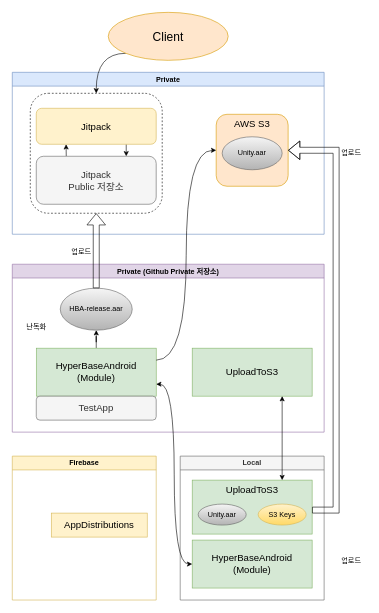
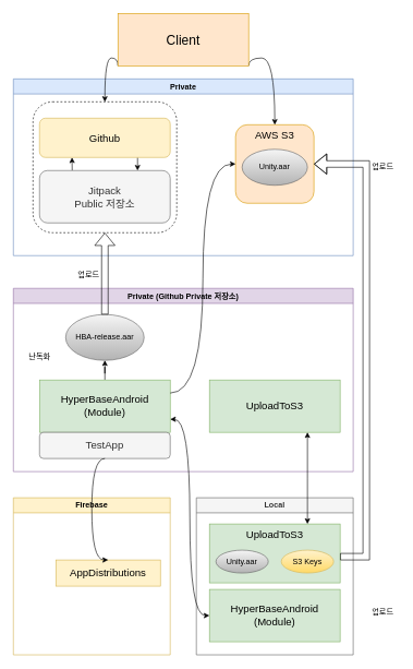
  <mxCell id="0" />
  <mxCell id="1" parent="0" />
  <mxCell id="2" value="Private" style="swimlane;whiteSpace=wrap;html=1;fillColor=#dae8fc;strokeColor=#6c8ebf;" vertex="1" parent="1"><mxGeometry x="20" y="120" width="520" height="270" as="geometry" /></mxCell>
  <mxCell id="3" value="AWS S3" style="rounded=1;whiteSpace=wrap;html=1;fontSize=16;fillColor=#ffe6cc;strokeColor=#d79b00;horizontal=1;verticalAlign=top;" vertex="1" parent="2"><mxGeometry x="340" y="70" width="120" height="120" as="geometry" /></mxCell>
  <mxCell id="4" style="edgeStyle=orthogonalEdgeStyle;rounded=0;orthogonalLoop=1;jettySize=auto;html=1;exitX=0.75;exitY=1;exitDx=0;exitDy=0;entryX=0.75;entryY=0;entryDx=0;entryDy=0;" edge="1" parent="2" source="5" target="7"><mxGeometry relative="1" as="geometry" /></mxCell>
- <mxCell id="5" value="Jitpack" style="rounded=1;whiteSpace=wrap;html=1;fontSize=16;fillColor=#fff2cc;strokeColor=#d6b656;" vertex="1" parent="2"><mxGeometry x="40" y="60" width="200" height="60" as="geometry" /></mxCell>
+ <mxCell id="5" value="Github" style="rounded=1;whiteSpace=wrap;html=1;fontSize=16;fillColor=#fff2cc;strokeColor=#d6b656;" vertex="1" parent="2"><mxGeometry x="40" y="60" width="200" height="60" as="geometry" /></mxCell>
  <mxCell id="6" style="edgeStyle=orthogonalEdgeStyle;rounded=0;orthogonalLoop=1;jettySize=auto;html=1;exitX=0.25;exitY=0;exitDx=0;exitDy=0;" edge="1" parent="2" source="7"><mxGeometry relative="1" as="geometry"><mxPoint x="89.667" y="120" as="targetPoint" /></mxGeometry></mxCell>
  <mxCell id="7" value="Jitpack&lt;br style=&quot;font-size: 16px;&quot;&gt;Public 저장소" style="rounded=1;whiteSpace=wrap;html=1;fontSize=16;fillColor=#f5f5f5;fontColor=#333333;strokeColor=#666666;" vertex="1" parent="2"><mxGeometry x="40" y="140" width="200" height="80" as="geometry" /></mxCell>
  <mxCell id="8" value="" style="rounded=1;whiteSpace=wrap;html=1;fillColor=none;dashed=1;" vertex="1" parent="2"><mxGeometry x="30" y="35" width="220" height="200" as="geometry" /></mxCell>
  <mxCell id="9" value="Unity.aar" style="ellipse;whiteSpace=wrap;html=1;fillColor=#f5f5f5;strokeColor=#666666;gradientColor=#b3b3b3;" vertex="1" parent="2"><mxGeometry x="350" y="107.5" width="100" height="55" as="geometry" /></mxCell>
  <mxCell id="10" value="Private (Github Private 저장소)" style="swimlane;whiteSpace=wrap;html=1;fillColor=#e1d5e7;strokeColor=#9673a6;" vertex="1" parent="1"><mxGeometry x="20" y="440" width="520" height="280" as="geometry" /></mxCell>
  <mxCell id="11" value="" style="edgeStyle=orthogonalEdgeStyle;rounded=0;orthogonalLoop=1;jettySize=auto;html=1;" edge="1" parent="10" source="12" target="15"><mxGeometry relative="1" as="geometry" /></mxCell>
  <mxCell id="12" value="HyperBaseAndroid&lt;br&gt;(Module)" style="rounded=0;whiteSpace=wrap;html=1;fillColor=#d5e8d4;strokeColor=#82b366;fontSize=16;" vertex="1" parent="10"><mxGeometry x="40" y="140" width="200" height="80" as="geometry" /></mxCell>
  <mxCell id="13" value="TestApp" style="whiteSpace=wrap;html=1;fontSize=16;fillColor=#f5f5f5;fontColor=#333333;strokeColor=#666666;rounded=1;" vertex="1" parent="10"><mxGeometry x="40" y="220" width="200" height="40" as="geometry" /></mxCell>
  <mxCell id="14" value="UploadToS3" style="rounded=0;whiteSpace=wrap;html=1;fillColor=#d5e8d4;strokeColor=#82b366;fontSize=16;" vertex="1" parent="10"><mxGeometry x="300" y="140" width="200" height="80" as="geometry" /></mxCell>
  <mxCell id="15" value="HBA-release.aar" style="ellipse;whiteSpace=wrap;html=1;fillColor=#f5f5f5;strokeColor=#666666;gradientColor=#b3b3b3;" vertex="1" parent="10"><mxGeometry x="80" y="40" width="120" height="70" as="geometry" /></mxCell>
  <mxCell id="16" value="난독화" style="text;html=1;align=center;verticalAlign=middle;resizable=0;points=[];autosize=1;strokeColor=none;fillColor=none;" vertex="1" parent="10"><mxGeometry x="15" y="90" width="50" height="30" as="geometry" /></mxCell>
  <mxCell id="17" value="Firebase" style="swimlane;whiteSpace=wrap;html=1;fillColor=#fff2cc;strokeColor=#d6b656;" vertex="1" parent="1"><mxGeometry x="20" y="760" width="240" height="240" as="geometry" /></mxCell>
  <mxCell id="18" value="AppDistributions" style="rounded=0;whiteSpace=wrap;html=1;fontSize=16;fillColor=#fff2cc;strokeColor=#d6b656;" vertex="1" parent="17"><mxGeometry x="65" y="95" width="160" height="40" as="geometry" /></mxCell>
  <mxCell id="19" value="Local" style="swimlane;whiteSpace=wrap;html=1;fillColor=#f5f5f5;strokeColor=#666666;fontColor=#333333;" vertex="1" parent="1"><mxGeometry x="300" y="760" width="240" height="240" as="geometry" /></mxCell>
  <mxCell id="20" value="UploadToS3" style="rounded=0;whiteSpace=wrap;html=1;fillColor=#d5e8d4;strokeColor=#82b366;fontSize=16;verticalAlign=top;" vertex="1" parent="19"><mxGeometry x="20" y="40" width="200" height="90" as="geometry" /></mxCell>
  <mxCell id="21" value="Unity.aar" style="ellipse;whiteSpace=wrap;html=1;fillColor=#f5f5f5;strokeColor=#666666;gradientColor=#b3b3b3;" vertex="1" parent="19"><mxGeometry x="30" y="80" width="80" height="35" as="geometry" /></mxCell>
  <mxCell id="22" value="S3 Keys" style="ellipse;whiteSpace=wrap;html=1;fillColor=#fff2cc;strokeColor=#d6b656;gradientColor=#ffd966;" vertex="1" parent="19"><mxGeometry x="130" y="80" width="80" height="35" as="geometry" /></mxCell>
  <mxCell id="23" value="HyperBaseAndroid&lt;br&gt;(Module)" style="rounded=0;whiteSpace=wrap;html=1;fillColor=#d5e8d4;strokeColor=#82b366;fontSize=16;" vertex="1" parent="19"><mxGeometry x="20" y="140" width="200" height="80" as="geometry" /></mxCell>
+ <mxCell id="24" style="edgeStyle=orthogonalEdgeStyle;orthogonalLoop=1;jettySize=auto;html=1;exitX=1;exitY=1;exitDx=0;exitDy=0;entryX=0.5;entryY=0;entryDx=0;entryDy=0;curved=1;" edge="1" parent="1" source="26" target="3"><mxGeometry relative="1" as="geometry"><Array as="points"><mxPoint x="420" y="88" /></Array></mxGeometry></mxCell>
  <mxCell id="25" value="" style="edgeStyle=orthogonalEdgeStyle;orthogonalLoop=1;jettySize=auto;html=1;exitX=0;exitY=1;exitDx=0;exitDy=0;curved=1;" edge="1" parent="1" source="26" target="8"><mxGeometry relative="1" as="geometry"><Array as="points"><mxPoint x="160" y="88" /></Array></mxGeometry></mxCell>
- <mxCell id="26" value="Client" style="ellipse;whiteSpace=wrap;html=1;fillColor=#ffe6cc;strokeColor=#d79b00;fontSize=20;fontStyle=0" vertex="1" parent="1"><mxGeometry x="180" y="20" width="200" height="80" as="geometry" /></mxCell>
+ <mxCell id="26" value="Client" style="whiteSpace=wrap;html=1;fillColor=#ffe6cc;strokeColor=#d79b00;fontSize=20;fontStyle=0;rounded=0;" vertex="1" parent="1"><mxGeometry x="180" y="20" width="200" height="80" as="geometry" /></mxCell>
+ <mxCell id="27" style="edgeStyle=orthogonalEdgeStyle;orthogonalLoop=1;jettySize=auto;html=1;entryX=0.5;entryY=0;entryDx=0;entryDy=0;curved=1;shadow=0;exitX=0.5;exitY=1;exitDx=0;exitDy=0;" edge="1" parent="1" source="13" target="18"><mxGeometry relative="1" as="geometry"><mxPoint x="160" y="660" as="sourcePoint" /><mxPoint x="160" y="780" as="targetPoint" /><Array as="points"><mxPoint x="140" y="700" /></Array></mxGeometry></mxCell>
  <mxCell id="28" style="edgeStyle=orthogonalEdgeStyle;rounded=0;orthogonalLoop=1;jettySize=auto;html=1;entryX=1;entryY=0.5;entryDx=0;entryDy=0;shape=flexArrow;" edge="1" parent="1" target="3"><mxGeometry relative="1" as="geometry"><mxPoint x="520" y="850" as="sourcePoint" /><Array as="points"><mxPoint x="520" y="850" /><mxPoint x="560" y="850" /><mxPoint x="560" y="250" /></Array></mxGeometry></mxCell>
  <mxCell id="29" style="edgeStyle=orthogonalEdgeStyle;rounded=0;orthogonalLoop=1;jettySize=auto;html=1;shape=flexArrow;" edge="1" parent="1" source="15" target="8"><mxGeometry relative="1" as="geometry" /></mxCell>
  <mxCell id="30" style="edgeStyle=orthogonalEdgeStyle;orthogonalLoop=1;jettySize=auto;html=1;entryX=0;entryY=0.5;entryDx=0;entryDy=0;curved=1;exitX=1;exitY=0.25;exitDx=0;exitDy=0;" edge="1" parent="1" source="12" target="3"><mxGeometry relative="1" as="geometry" /></mxCell>
  <mxCell id="31" value="업로드" style="text;html=1;align=center;verticalAlign=middle;resizable=0;points=[];autosize=1;strokeColor=none;fillColor=none;" vertex="1" parent="1"><mxGeometry x="110" y="405" width="50" height="30" as="geometry" /></mxCell>
  <mxCell id="32" value="업로드" style="text;html=1;align=center;verticalAlign=middle;resizable=0;points=[];autosize=1;strokeColor=none;fillColor=none;" vertex="1" parent="1"><mxGeometry x="560" y="240" width="50" height="30" as="geometry" /></mxCell>
  <mxCell id="33" style="edgeStyle=orthogonalEdgeStyle;orthogonalLoop=1;jettySize=auto;html=1;exitX=0;exitY=0.5;exitDx=0;exitDy=0;entryX=1;entryY=0.75;entryDx=0;entryDy=0;curved=1;startArrow=classic;startFill=1;" edge="1" parent="1" source="23" target="12"><mxGeometry relative="1" as="geometry" /></mxCell>
  <mxCell id="34" value="업로드" style="text;html=1;align=center;verticalAlign=middle;resizable=0;points=[];autosize=1;strokeColor=none;fillColor=none;" vertex="1" parent="1"><mxGeometry x="560" y="920" width="50" height="30" as="geometry" /></mxCell>
  <mxCell id="35" style="edgeStyle=orthogonalEdgeStyle;rounded=0;orthogonalLoop=1;jettySize=auto;html=1;startArrow=classic;startFill=1;" edge="1" parent="1" source="20" target="14"><mxGeometry relative="1" as="geometry"><Array as="points"><mxPoint x="470" y="730" /><mxPoint x="470" y="730" /></Array></mxGeometry></mxCell>
